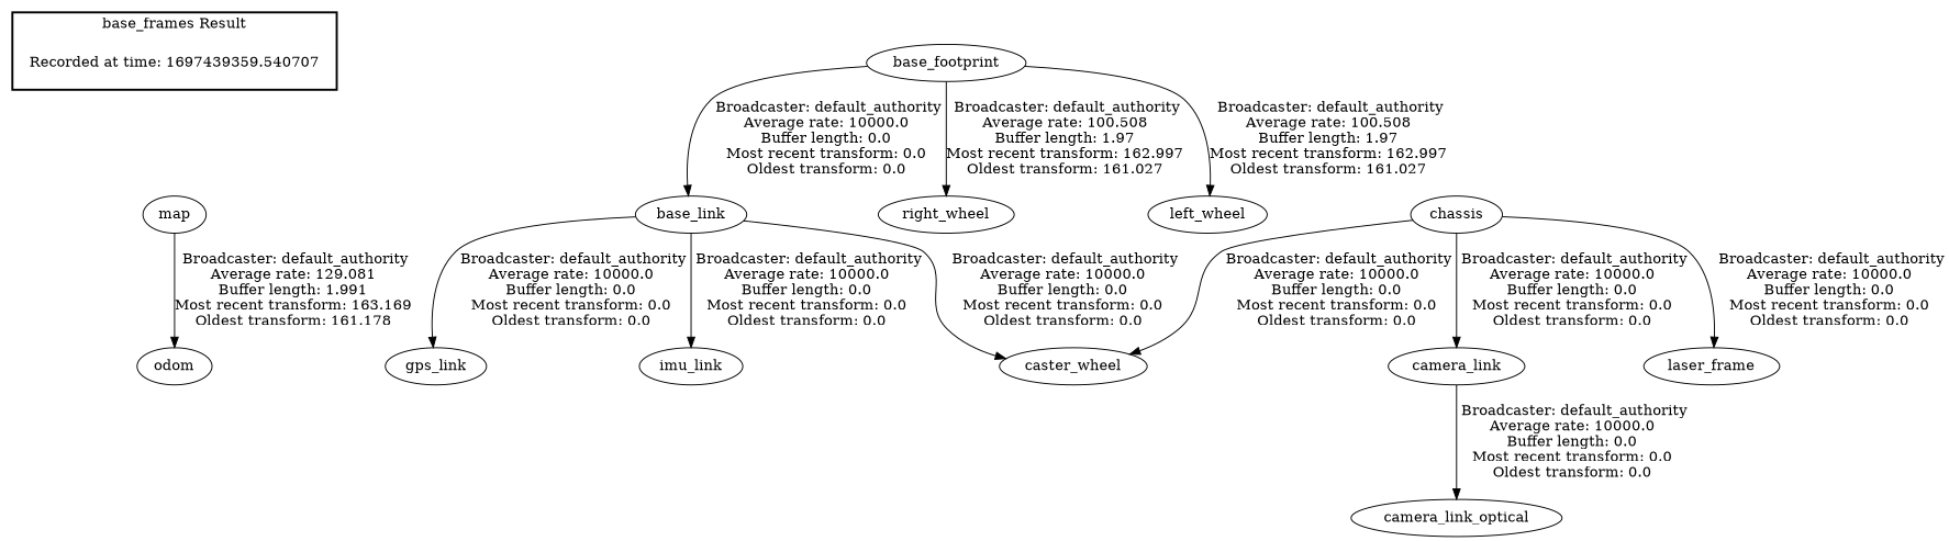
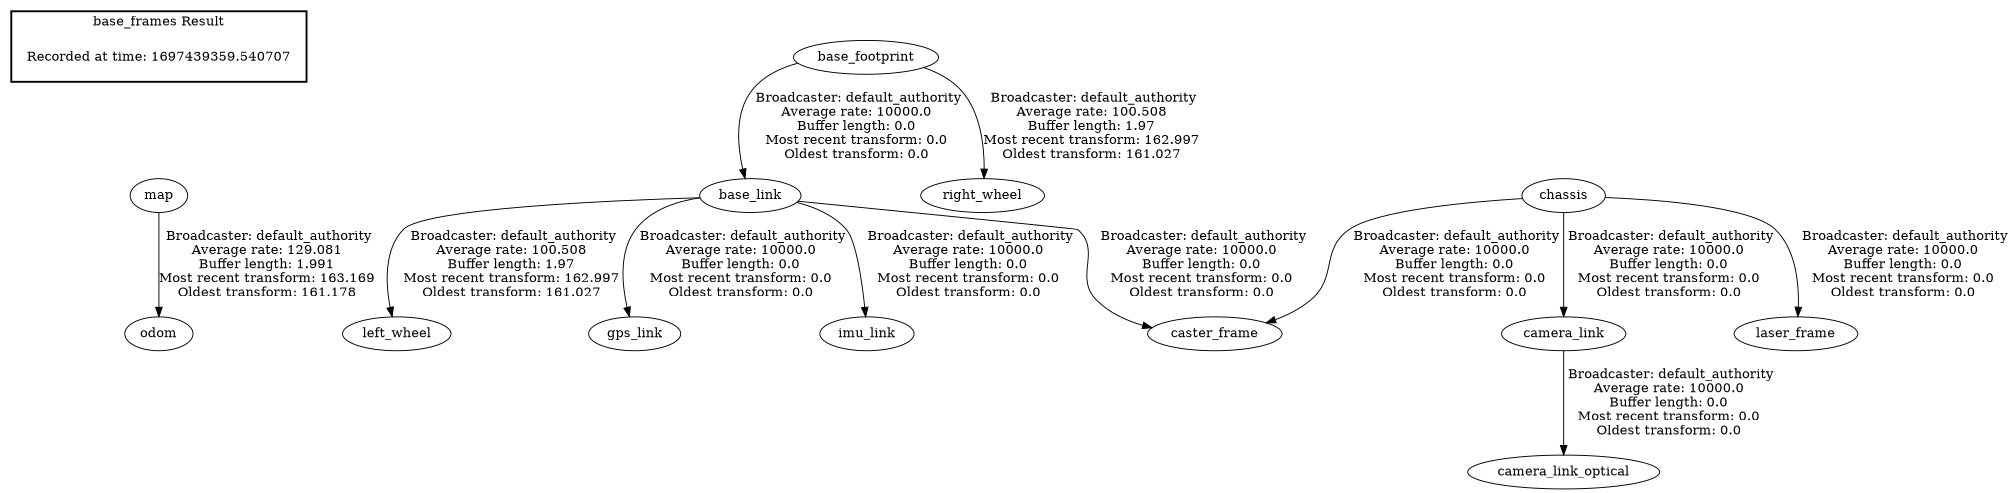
  digraph {
    "Recorded at time: 1697439359.540707" [shape=plaintext]
    map
    odom
    base_footprint
    base_link
    right_wheel
    left_wheel
    gps_link
    imu_link
-   caster_wheel
+   caster_wheel [label=caster_frame]
    chassis
    camera_link
    laser_frame
    camera_link_optical
    subgraph cluster_1 {
      color=black
      label="base_frames Result"
      style=bold
      "Recorded at time: 1697439359.540707"
    }
    "Recorded at time: 1697439359.540707" -> map [style=invis]
    map -> odom [label=" Broadcaster: default_authority\nAverage rate: 129.081\nBuffer length: 1.991\nMost recent transform: 163.169\nOldest transform: 161.178\n"]
    base_footprint -> base_link [label=" Broadcaster: default_authority\nAverage rate: 10000.0\nBuffer length: 0.0\nMost recent transform: 0.0\nOldest transform: 0.0\n"]
    base_footprint -> right_wheel [label=" Broadcaster: default_authority\nAverage rate: 100.508\nBuffer length: 1.97\nMost recent transform: 162.997\nOldest transform: 161.027\n"]
-   base_footprint -> left_wheel [label=" Broadcaster: default_authority\nAverage rate: 100.508\nBuffer length: 1.97\nMost recent transform: 162.997\nOldest transform: 161.027\n"]
+   base_link -> left_wheel [label=" Broadcaster: default_authority\nAverage rate: 100.508\nBuffer length: 1.97\nMost recent transform: 162.997\nOldest transform: 161.027\n"]
    base_link -> gps_link [label=" Broadcaster: default_authority\nAverage rate: 10000.0\nBuffer length: 0.0\nMost recent transform: 0.0\nOldest transform: 0.0\n"]
    base_link -> imu_link [label=" Broadcaster: default_authority\nAverage rate: 10000.0\nBuffer length: 0.0\nMost recent transform: 0.0\nOldest transform: 0.0\n"]
    base_link -> caster_wheel [label=" Broadcaster: default_authority\nAverage rate: 10000.0\nBuffer length: 0.0\nMost recent transform: 0.0\nOldest transform: 0.0\n"]
    chassis -> caster_wheel [label=" Broadcaster: default_authority\nAverage rate: 10000.0\nBuffer length: 0.0\nMost recent transform: 0.0\nOldest transform: 0.0\n"]
    chassis -> camera_link [label=" Broadcaster: default_authority\nAverage rate: 10000.0\nBuffer length: 0.0\nMost recent transform: 0.0\nOldest transform: 0.0\n"]
    chassis -> laser_frame [label=" Broadcaster: default_authority\nAverage rate: 10000.0\nBuffer length: 0.0\nMost recent transform: 0.0\nOldest transform: 0.0\n"]
    camera_link -> camera_link_optical [label=" Broadcaster: default_authority\nAverage rate: 10000.0\nBuffer length: 0.0\nMost recent transform: 0.0\nOldest transform: 0.0\n"]
  }
